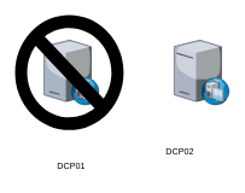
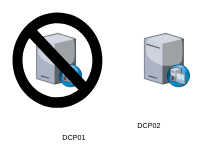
  <mxCell id="0" />
  <mxCell id="1" parent="0" />
  <mxCell id="2" value="" style="verticalLabelPosition=bottom;sketch=0;aspect=fixed;html=1;verticalAlign=top;strokeColor=none;align=center;outlineConnect=0;shape=mxgraph.citrix.dhcp_server;" parent="1" vertex="1"><mxGeometry x="60" y="55" width="76" height="90" as="geometry" /></mxCell>
  <mxCell id="3" value="" style="verticalLabelPosition=bottom;sketch=0;aspect=fixed;html=1;verticalAlign=top;strokeColor=none;align=center;outlineConnect=0;shape=mxgraph.citrix.dhcp_server;" parent="1" vertex="1"><mxGeometry x="240" y="55" width="76" height="90" as="geometry" /></mxCell>
  <mxCell id="4" value="" style="shape=mxgraph.signs.safety.no;html=1;pointerEvents=1;fillColor=#000000;strokeColor=none;verticalLabelPosition=bottom;verticalAlign=top;align=center;" parent="1" vertex="1"><mxGeometry y="20.5" width="150" height="159" as="geometry" x="20" /></mxCell>
- <mxCell id="5" value="DCP01" style="text;html=1;strokeColor=none;fillColor=none;align=center;verticalAlign=middle;whiteSpace=wrap;rounded=0;" parent="1" vertex="1"><mxGeometry x="68" y="215" width="60" height="30" as="geometry" /></mxCell>
+ <mxCell id="5" value="DCP01" style="text;html=1;strokeColor=none;fillColor=none;align=center;verticalAlign=middle;whiteSpace=wrap;rounded=0;" parent="1" vertex="1"><mxGeometry x="93" y="215" width="60" height="30" as="geometry" /></mxCell>
  <mxCell id="6" value="DCP02" style="text;html=1;strokeColor=none;fillColor=none;align=center;verticalAlign=middle;whiteSpace=wrap;rounded=0;" parent="1" vertex="1"><mxGeometry x="218" y="195" width="60" height="30" as="geometry" /></mxCell>
